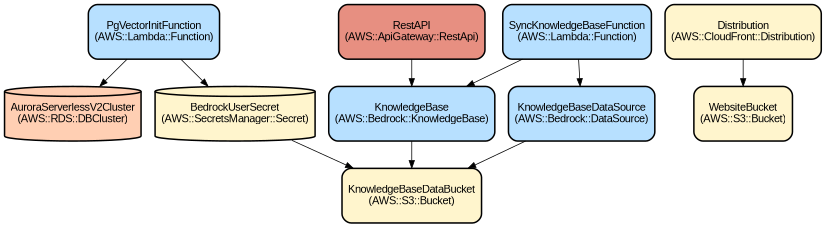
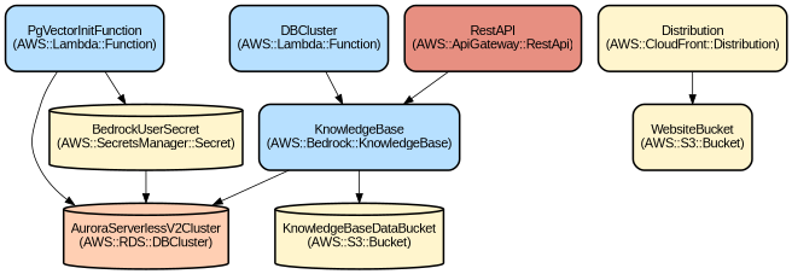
  digraph {
    node [color=black fillcolor="#FFF5CD" fontname=Arial shape=rectangle style="filled,bold,rounded"]
    n1 [fillcolor="#FFCFB3" height=1 label="AuroraServerlessV2Cluster\n(AWS::RDS::DBCluster)" shape=cylinder]
    n2 [height=1 label="BedrockUserSecret\n(AWS::SecretsManager::Secret)" shape=cylinder]
    n3 [fillcolor="#B7E0FF" height=1 label="PgVectorInitFunction\n(AWS::Lambda::Function)"]
-   n4 [height=1 label="KnowledgeBaseDataBucket\n(AWS::S3::Bucket)" shape=box]
+   n4 [height=1 label="KnowledgeBaseDataBucket\n(AWS::S3::Bucket)" shape=cylinder]
    n5 [fillcolor="#B7E0FF" height=1 label="KnowledgeBase\n(AWS::Bedrock::KnowledgeBase)"]
-   n6 [fillcolor="#B7E0FF" height=1 label="KnowledgeBaseDataSource\n(AWS::Bedrock::DataSource)"]
-   n7 [fillcolor="#B7E0FF" height=1 label="SyncKnowledgeBaseFunction\n(AWS::Lambda::Function)"]
+   n7 [fillcolor="#B7E0FF" height=1 label="DBCluster\n(AWS::Lambda::Function)"]
    n8 [height=1 label="WebsiteBucket\n(AWS::S3::Bucket)" shape=box]
    n9 [height=1 label="Distribution\n(AWS::CloudFront::Distribution)"]
    n10 [fillcolor="#E78F81" height=1 label="RestAPI\n(AWS::ApiGateway::RestApi)"]
-   n2 -> n4
+   n2 -> n1
    n3 -> n1
    n3 -> n2
+   n5 -> n1
    n5 -> n4
-   n6 -> n4
    n7 -> n5
-   n7 -> n6
    n9 -> n8
    n10 -> n5
  }
